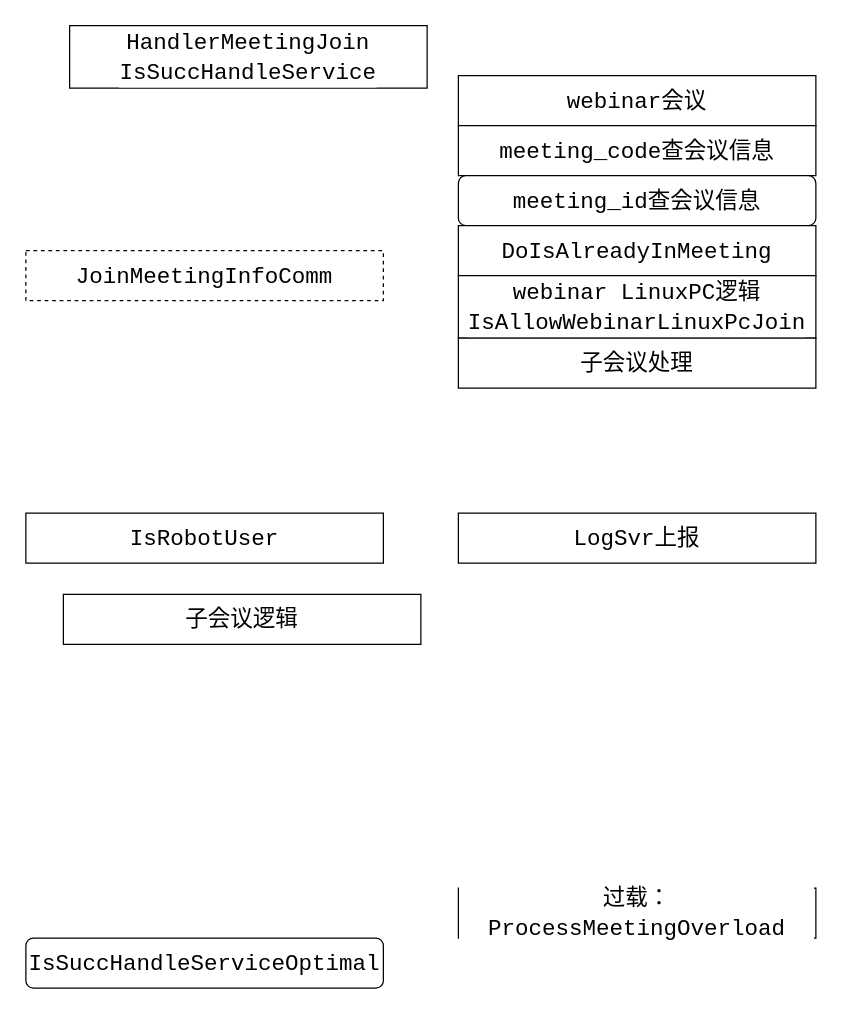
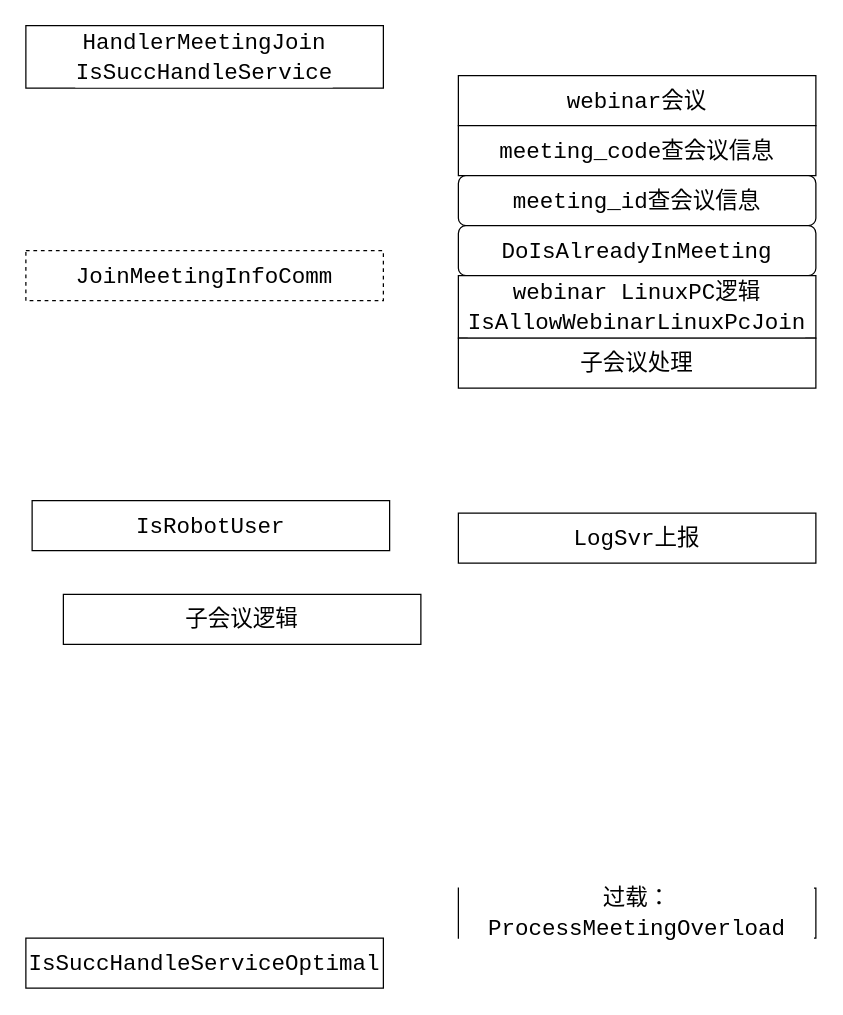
  <mxCell id="0" />
  <mxCell id="1" parent="0" />
- <mxCell id="2" value="&lt;div style=&quot;background-color: rgb(255, 255, 255); font-family: Consolas, Consolas, &amp;quot;Courier New&amp;quot;, monospace; font-size: 18px; line-height: 24px;&quot;&gt;HandlerMeetingJoin&lt;/div&gt;&lt;div style=&quot;background-color: rgb(255, 255, 255); font-family: Consolas, Consolas, &amp;quot;Courier New&amp;quot;, monospace; font-size: 18px; line-height: 24px;&quot;&gt;IsSuccHandleService&lt;/div&gt;" style="rounded=0;whiteSpace=wrap;html=1;" vertex="1" parent="1"><mxGeometry x="55" y="20" width="286" height="50" as="geometry" /></mxCell>
+ <mxCell id="2" value="&lt;div style=&quot;background-color: rgb(255, 255, 255); font-family: Consolas, Consolas, &amp;quot;Courier New&amp;quot;, monospace; font-size: 18px; line-height: 24px;&quot;&gt;HandlerMeetingJoin&lt;/div&gt;&lt;div style=&quot;background-color: rgb(255, 255, 255); font-family: Consolas, Consolas, &amp;quot;Courier New&amp;quot;, monospace; font-size: 18px; line-height: 24px;&quot;&gt;IsSuccHandleService&lt;/div&gt;" style="rounded=0;whiteSpace=wrap;html=1;" vertex="1" parent="1"><mxGeometry x="20" y="20" width="286" height="50" as="geometry" /></mxCell>
  <mxCell id="3" value="&lt;div style=&quot;background-color: rgb(255, 255, 255); font-family: Consolas, Consolas, &amp;quot;Courier New&amp;quot;, monospace; font-size: 18px; line-height: 24px;&quot;&gt;&lt;div style=&quot;line-height: 24px;&quot;&gt;JoinMeetingInfoComm&lt;/div&gt;&lt;/div&gt;" style="rounded=0;whiteSpace=wrap;html=1;dashed=1;" vertex="1" parent="1"><mxGeometry x="20" y="200" width="286" height="40" as="geometry" /></mxCell>
  <mxCell id="4" value="&lt;div style=&quot;background-color: rgb(255, 255, 255); font-family: Consolas, Consolas, &amp;quot;Courier New&amp;quot;, monospace; font-size: 18px; line-height: 24px;&quot;&gt;&lt;div style=&quot;line-height: 24px;&quot;&gt;webinar会议&lt;/div&gt;&lt;/div&gt;" style="rounded=0;whiteSpace=wrap;html=1;" vertex="1" parent="1"><mxGeometry x="366" y="60" width="286" height="40" as="geometry" /></mxCell>
  <mxCell id="5" value="&lt;div style=&quot;background-color: rgb(255, 255, 255); font-family: Consolas, Consolas, &amp;quot;Courier New&amp;quot;, monospace; font-size: 18px; line-height: 24px;&quot;&gt;&lt;div style=&quot;line-height: 24px;&quot;&gt;meeting_code查会议信息&lt;/div&gt;&lt;/div&gt;" style="rounded=0;whiteSpace=wrap;html=1;" vertex="1" parent="1"><mxGeometry x="366" y="100" width="286" height="40" as="geometry" /></mxCell>
  <mxCell id="6" value="&lt;div style=&quot;background-color: rgb(255, 255, 255); font-family: Consolas, Consolas, &amp;quot;Courier New&amp;quot;, monospace; font-size: 18px; line-height: 24px;&quot;&gt;&lt;div style=&quot;line-height: 24px;&quot;&gt;meeting_id查会议信息&lt;/div&gt;&lt;/div&gt;" style="whiteSpace=wrap;html=1;rounded=1;" vertex="1" parent="1"><mxGeometry x="366" y="140" width="286" height="40" as="geometry" /></mxCell>
- <mxCell id="7" value="&lt;div style=&quot;background-color: rgb(255, 255, 255); font-family: Consolas, Consolas, &amp;quot;Courier New&amp;quot;, monospace; font-size: 18px; line-height: 24px;&quot;&gt;&lt;div style=&quot;line-height: 24px;&quot;&gt;&lt;div style=&quot;line-height: 24px;&quot;&gt;DoIsAlreadyInMeeting&lt;/div&gt;&lt;/div&gt;&lt;/div&gt;" style="rounded=0;whiteSpace=wrap;html=1;" vertex="1" parent="1"><mxGeometry x="366" y="180" width="286" height="40" as="geometry" /></mxCell>
+ <mxCell id="7" value="&lt;div style=&quot;background-color: rgb(255, 255, 255); font-family: Consolas, Consolas, &amp;quot;Courier New&amp;quot;, monospace; font-size: 18px; line-height: 24px;&quot;&gt;&lt;div style=&quot;line-height: 24px;&quot;&gt;&lt;div style=&quot;line-height: 24px;&quot;&gt;DoIsAlreadyInMeeting&lt;/div&gt;&lt;/div&gt;&lt;/div&gt;" style="whiteSpace=wrap;html=1;rounded=1;" vertex="1" parent="1"><mxGeometry x="366" y="180" width="286" height="40" as="geometry" /></mxCell>
  <mxCell id="8" value="&lt;div style=&quot;background-color: rgb(255, 255, 255); font-family: Consolas, Consolas, &amp;quot;Courier New&amp;quot;, monospace; font-size: 18px; line-height: 24px;&quot;&gt;&lt;div style=&quot;line-height: 24px;&quot;&gt;&lt;div style=&quot;line-height: 24px;&quot;&gt;&lt;div style=&quot;line-height: 24px;&quot;&gt;webinar LinuxPC逻辑&lt;/div&gt;&lt;div style=&quot;line-height: 24px;&quot;&gt;IsAllowWebinarLinuxPcJoin&lt;/div&gt;&lt;/div&gt;&lt;/div&gt;&lt;/div&gt;" style="rounded=0;whiteSpace=wrap;html=1;" vertex="1" parent="1"><mxGeometry x="366" y="220" width="286" height="50" as="geometry" /></mxCell>
  <mxCell id="9" value="&lt;div style=&quot;background-color: rgb(255, 255, 255); font-family: Consolas, Consolas, &amp;quot;Courier New&amp;quot;, monospace; font-size: 18px; line-height: 24px;&quot;&gt;&lt;div style=&quot;line-height: 24px;&quot;&gt;&lt;div style=&quot;line-height: 24px;&quot;&gt;子会议处理&lt;/div&gt;&lt;/div&gt;&lt;/div&gt;" style="rounded=0;whiteSpace=wrap;html=1;" vertex="1" parent="1"><mxGeometry x="366" y="270" width="286" height="40" as="geometry" /></mxCell>
- <mxCell id="10" value="&lt;div style=&quot;background-color: rgb(255, 255, 255); font-family: Consolas, Consolas, &amp;quot;Courier New&amp;quot;, monospace; font-size: 18px; line-height: 24px;&quot;&gt;&lt;div style=&quot;line-height: 24px;&quot;&gt;&lt;div style=&quot;line-height: 24px;&quot;&gt;IsRobotUser&lt;/div&gt;&lt;/div&gt;&lt;/div&gt;" style="rounded=0;whiteSpace=wrap;html=1;" vertex="1" parent="1"><mxGeometry x="20" y="410" width="286" height="40" as="geometry" /></mxCell>
+ <mxCell id="10" value="&lt;div style=&quot;background-color: rgb(255, 255, 255); font-family: Consolas, Consolas, &amp;quot;Courier New&amp;quot;, monospace; font-size: 18px; line-height: 24px;&quot;&gt;&lt;div style=&quot;line-height: 24px;&quot;&gt;&lt;div style=&quot;line-height: 24px;&quot;&gt;IsRobotUser&lt;/div&gt;&lt;/div&gt;&lt;/div&gt;" style="rounded=0;whiteSpace=wrap;html=1;" vertex="1" parent="1"><mxGeometry x="25" y="400" width="286" height="40" as="geometry" /></mxCell>
  <mxCell id="11" value="&lt;div style=&quot;background-color: rgb(255, 255, 255); font-family: Consolas, Consolas, &amp;quot;Courier New&amp;quot;, monospace; font-size: 18px; line-height: 24px;&quot;&gt;&lt;div style=&quot;line-height: 24px;&quot;&gt;&lt;div style=&quot;line-height: 24px;&quot;&gt;LogSvr上报&lt;/div&gt;&lt;/div&gt;&lt;/div&gt;" style="rounded=0;whiteSpace=wrap;html=1;" vertex="1" parent="1"><mxGeometry x="366" y="410" width="286" height="40" as="geometry" /></mxCell>
  <mxCell id="12" value="&lt;div style=&quot;background-color: rgb(255, 255, 255); font-family: Consolas, Consolas, &amp;quot;Courier New&amp;quot;, monospace; font-size: 18px; line-height: 24px;&quot;&gt;&lt;div style=&quot;line-height: 24px;&quot;&gt;&lt;div style=&quot;line-height: 24px;&quot;&gt;子会议逻辑&lt;/div&gt;&lt;/div&gt;&lt;/div&gt;" style="rounded=0;whiteSpace=wrap;html=1;" vertex="1" parent="1"><mxGeometry x="50" y="475" width="286" height="40" as="geometry" /></mxCell>
- <mxCell id="13" value="&lt;div style=&quot;background-color: rgb(255, 255, 255); font-family: Consolas, Consolas, &amp;quot;Courier New&amp;quot;, monospace; font-size: 18px; line-height: 24px;&quot;&gt;&lt;div style=&quot;line-height: 24px;&quot;&gt;&lt;div style=&quot;line-height: 24px;&quot;&gt;&lt;div style=&quot;line-height: 24px;&quot;&gt;IsSuccHandleServiceOptimal&lt;/div&gt;&lt;/div&gt;&lt;/div&gt;&lt;/div&gt;" style="whiteSpace=wrap;html=1;rounded=1;" vertex="1" parent="1"><mxGeometry x="20" y="750" width="286" height="40" as="geometry" /></mxCell>
+ <mxCell id="13" value="&lt;div style=&quot;background-color: rgb(255, 255, 255); font-family: Consolas, Consolas, &amp;quot;Courier New&amp;quot;, monospace; font-size: 18px; line-height: 24px;&quot;&gt;&lt;div style=&quot;line-height: 24px;&quot;&gt;&lt;div style=&quot;line-height: 24px;&quot;&gt;&lt;div style=&quot;line-height: 24px;&quot;&gt;IsSuccHandleServiceOptimal&lt;/div&gt;&lt;/div&gt;&lt;/div&gt;&lt;/div&gt;" style="rounded=0;whiteSpace=wrap;html=1;" vertex="1" parent="1"><mxGeometry x="20" y="750" width="286" height="40" as="geometry" /></mxCell>
  <mxCell id="14" value="&lt;div style=&quot;background-color: rgb(255, 255, 255); font-family: Consolas, Consolas, &amp;quot;Courier New&amp;quot;, monospace; font-size: 18px; line-height: 24px;&quot;&gt;&lt;div style=&quot;line-height: 24px;&quot;&gt;&lt;div style=&quot;line-height: 24px;&quot;&gt;过载：&lt;span style=&quot;&quot;&gt;ProcessMeetingOverload&lt;/span&gt;&lt;/div&gt;&lt;/div&gt;&lt;/div&gt;" style="rounded=0;whiteSpace=wrap;html=1;" vertex="1" parent="1"><mxGeometry x="366" y="710" width="286" height="40" as="geometry" /></mxCell>
